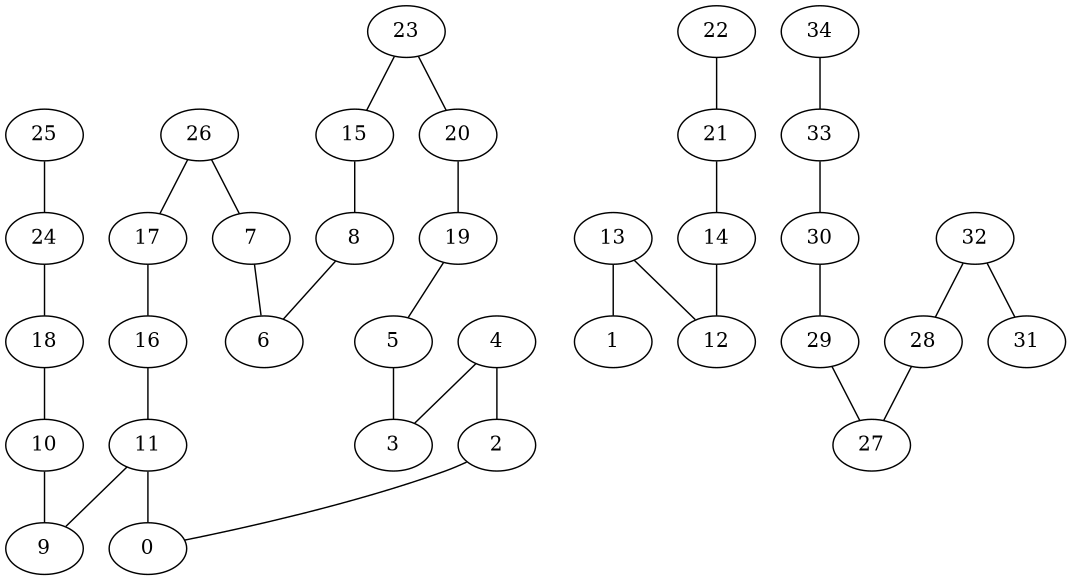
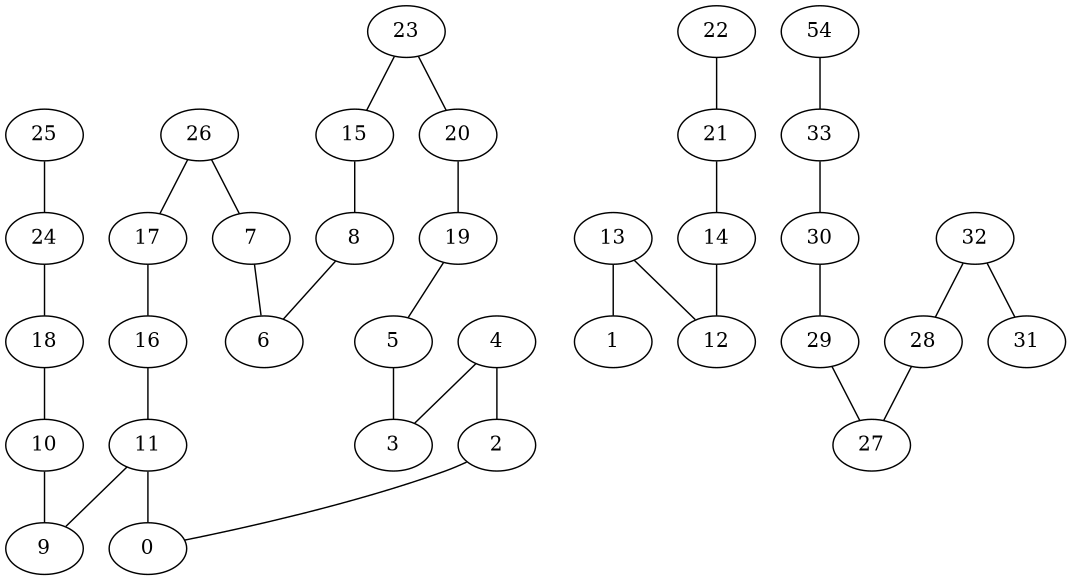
  graph {
    2
    0
    4
    3
    5
    7
    6
    8
    10
    9
    11
    13
    1
    12
    14
    15
    16
    17
    18
    19
    20
    21
    22
    23
    24
    25
    26
    28
    27
    29
    30
    32
    31
    33
-   34
+   34 [label=54]
    2 -- 0
    4 -- 2
    4 -- 3
    5 -- 3
    7 -- 6
    8 -- 6
    10 -- 9
    11 -- 0
    11 -- 9
    13 -- 1
    13 -- 12
    14 -- 12
    15 -- 8
    16 -- 11
    17 -- 16
    18 -- 10
    19 -- 5
    20 -- 19
    21 -- 14
    22 -- 21
    23 -- 15
    23 -- 20
    24 -- 18
    25 -- 24
    26 -- 7
    26 -- 17
    28 -- 27
    29 -- 27
    30 -- 29
    32 -- 28
    32 -- 31
    33 -- 30
    34 -- 33
  }
